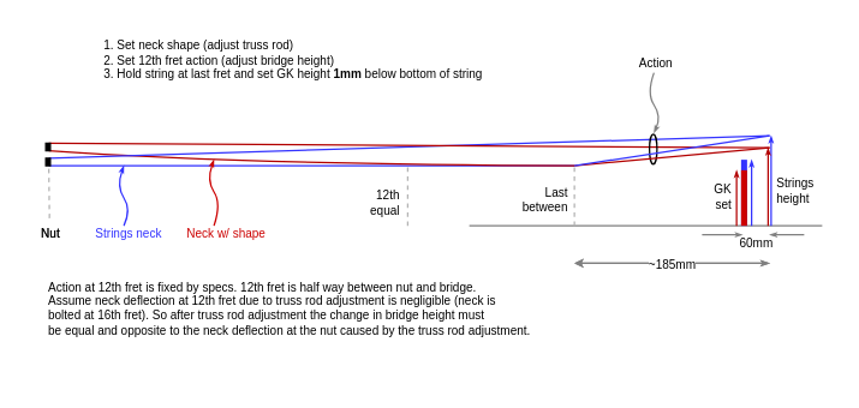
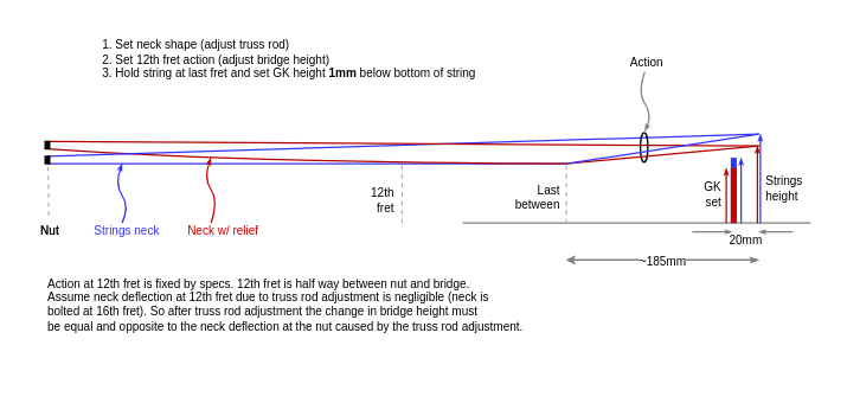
  <mxCell id="0" />
  <mxCell id="1" parent="0" />
  <mxCell id="2" value="" style="endArrow=none;html=1;strokeWidth=1;rounded=0;strokeColor=#808080;" edge="1" parent="1"><mxGeometry width="50" height="50" relative="1" as="geometry"><mxPoint x="312" y="150" as="sourcePoint" /><mxPoint x="547" y="150" as="targetPoint" /></mxGeometry></mxCell>
  <mxCell id="3" value="" style="endArrow=none;html=1;strokeWidth=1;fillColor=#0050ef;strokeColor=#3333FF;" edge="1" parent="1"><mxGeometry width="50" height="50" relative="1" as="geometry"><mxPoint x="32" y="110" as="sourcePoint" /><mxPoint x="382" y="110" as="targetPoint" /></mxGeometry></mxCell>
  <mxCell id="4" value="" style="curved=1;endArrow=none;html=1;strokeWidth=1;endFill=0;fillColor=#e51400;strokeColor=#B20000;" edge="1" parent="1"><mxGeometry width="50" height="50" relative="1" as="geometry"><mxPoint x="32" y="100" as="sourcePoint" /><mxPoint x="382" y="110" as="targetPoint" /><Array as="points"><mxPoint x="156" y="109" /></Array></mxGeometry></mxCell>
  <mxCell id="5" value="" style="endArrow=none;html=1;strokeWidth=1;fillColor=#0050ef;strokeColor=#3333FF;" edge="1" parent="1"><mxGeometry width="50" height="50" relative="1" as="geometry"><mxPoint x="32" y="105" as="sourcePoint" /><mxPoint x="512" y="90" as="targetPoint" /></mxGeometry></mxCell>
- <mxCell id="6" value="&lt;div&gt;12th&lt;/div&gt;&lt;div&gt;equal&lt;br&gt;&lt;/div&gt;" style="text;html=1;align=right;verticalAlign=middle;resizable=0;points=[];autosize=1;fontSize=8;connectable=0;" vertex="1" parent="1"><mxGeometry x="237" y="120" width="30" height="30" as="geometry" /></mxCell>
+ <mxCell id="6" value="&lt;div&gt;12th&lt;/div&gt;&lt;div&gt;fret&lt;br&gt;&lt;/div&gt;" style="text;html=1;align=right;verticalAlign=middle;resizable=0;points=[];autosize=1;fontSize=8;connectable=0;" vertex="1" parent="1"><mxGeometry x="237" y="120" width="30" height="30" as="geometry" /></mxCell>
  <mxCell id="7" value="&lt;div style=&quot;font-size: 8px&quot;&gt;Last&lt;br&gt;&lt;/div&gt;&lt;div&gt;between&lt;br&gt;&lt;/div&gt;" style="text;html=1;align=right;verticalAlign=middle;resizable=0;points=[];autosize=1;fontSize=8;connectable=0;" vertex="1" parent="1"><mxGeometry x="352" y="120" width="27" height="25" as="geometry" /></mxCell>
  <mxCell id="8" value="" style="endArrow=none;dashed=1;html=1;strokeWidth=1;fillColor=#ffcccc;strokeColor=#B3B3B3;" edge="1" parent="1"><mxGeometry width="50" height="50" relative="1" as="geometry"><mxPoint x="271" y="150" as="sourcePoint" /><mxPoint x="271" y="110" as="targetPoint" /></mxGeometry></mxCell>
  <mxCell id="9" value="" style="endArrow=none;dashed=1;html=1;strokeWidth=1;fillColor=#ffcccc;strokeColor=#B3B3B3;" edge="1" parent="1"><mxGeometry width="50" height="50" relative="1" as="geometry"><mxPoint x="32.452" y="145" as="sourcePoint" /><mxPoint x="32" y="110" as="targetPoint" /></mxGeometry></mxCell>
  <mxCell id="10" value="" style="endArrow=none;dashed=1;html=1;strokeWidth=1;fillColor=#ffcccc;strokeColor=#B3B3B3;" edge="1" parent="1"><mxGeometry width="50" height="50" relative="1" as="geometry"><mxPoint x="382" y="150" as="sourcePoint" /><mxPoint x="382" y="110" as="targetPoint" /></mxGeometry></mxCell>
  <mxCell id="11" value="&lt;div style=&quot;font-size: 8px&quot;&gt;Nut&lt;/div&gt;" style="text;html=1;align=center;verticalAlign=middle;resizable=0;points=[];autosize=1;fontSize=8;" vertex="1" parent="1"><mxGeometry x="20" y="145" width="25" height="20" as="geometry" /></mxCell>
  <mxCell id="12" value="&lt;div style=&quot;font-size: 8px&quot;&gt;Strings&lt;/div&gt;&lt;div&gt;height&lt;/div&gt;" style="text;html=1;align=left;verticalAlign=middle;resizable=0;points=[];autosize=1;fontSize=8;" vertex="1" parent="1"><mxGeometry x="515" y="112" width="35" height="30" as="geometry" /></mxCell>
  <mxCell id="13" value="" style="endArrow=none;html=1;strokeWidth=1;fontSize=8;strokeColor=#B20000;fillColor=#e51400;" edge="1" parent="1"><mxGeometry width="50" height="50" relative="1" as="geometry"><mxPoint x="32" y="95" as="sourcePoint" /><mxPoint x="512" y="98" as="targetPoint" /></mxGeometry></mxCell>
  <mxCell id="14" value="" style="endArrow=classicThin;html=1;strokeColor=#3333FF;strokeWidth=1;fontSize=8;endSize=2;endFill=1;" edge="1" parent="1"><mxGeometry width="50" height="50" relative="1" as="geometry"><mxPoint x="500" y="150" as="sourcePoint" /><mxPoint x="500" y="106" as="targetPoint" /></mxGeometry></mxCell>
  <mxCell id="15" value="" style="endArrow=classicThin;html=1;strokeColor=#B20000;strokeWidth=1;fontSize=8;endSize=2;fillColor=#e51400;endFill=1;" edge="1" parent="1"><mxGeometry width="50" height="50" relative="1" as="geometry"><mxPoint x="490" y="150" as="sourcePoint" /><mxPoint x="490" y="113" as="targetPoint" /></mxGeometry></mxCell>
  <mxCell id="16" value="&lt;div&gt;GK&lt;/div&gt;&lt;div&gt;set&lt;br&gt;&lt;/div&gt;" style="text;html=1;align=right;verticalAlign=middle;resizable=0;points=[];autosize=1;fontSize=8;" vertex="1" parent="1"><mxGeometry x="455" y="119" width="33" height="24" as="geometry" /></mxCell>
  <mxCell id="17" value="" style="rounded=0;whiteSpace=wrap;html=1;fontFamily=Times New Roman;fontSize=8;fillColor=#000000;connectable=0;" vertex="1" parent="1"><mxGeometry x="30" y="105" width="3" height="5" as="geometry" /></mxCell>
  <mxCell id="18" value="" style="rounded=0;whiteSpace=wrap;html=1;fontFamily=Times New Roman;fontSize=8;fillColor=#000000;" vertex="1" parent="1"><mxGeometry x="30" y="95" width="3" height="5" as="geometry" /></mxCell>
  <mxCell id="19" value="Strings neck" style="text;html=1;align=center;verticalAlign=middle;resizable=0;points=[];autosize=1;fontSize=8;fontFamily=Helvetica;fontColor=#3333FF;" vertex="1" parent="1"><mxGeometry x="55" y="145" width="60" height="20" as="geometry" /></mxCell>
- <mxCell id="20" value="Neck w/ shape" style="text;html=1;align=center;verticalAlign=middle;resizable=0;points=[];autosize=1;fontSize=8;fontFamily=Helvetica;fontColor=#CC0000;allowArrows=0;" vertex="1" parent="1"><mxGeometry x="120" y="145" width="60" height="20" as="geometry" /></mxCell>
+ <mxCell id="20" value="Neck w/ relief" style="text;html=1;align=center;verticalAlign=middle;resizable=0;points=[];autosize=1;fontSize=8;fontFamily=Helvetica;fontColor=#CC0000;allowArrows=0;" vertex="1" parent="1"><mxGeometry x="120" y="145" width="60" height="20" as="geometry" /></mxCell>
  <mxCell id="21" value="" style="curved=1;endArrow=classicThin;html=1;strokeWidth=1;fontFamily=Helvetica;fontSize=8;fontColor=#CC0000;startSize=2;endFill=1;endSize=2;strokeColor=#CC0000;" edge="1" parent="1"><mxGeometry width="50" height="50" relative="1" as="geometry"><mxPoint x="142" y="150" as="sourcePoint" /><mxPoint x="142" y="106" as="targetPoint" /><Array as="points"><mxPoint x="147" y="135" /><mxPoint x="137" y="120" /></Array></mxGeometry></mxCell>
  <mxCell id="22" value="" style="curved=1;endArrow=classicThin;html=1;strokeWidth=1;fontFamily=Helvetica;fontSize=8;fontColor=#CC0000;startSize=2;endFill=1;endSize=2;fillColor=#0050ef;strokeColor=#3333FF;" edge="1" parent="1"><mxGeometry width="50" height="50" relative="1" as="geometry"><mxPoint x="82" y="150" as="sourcePoint" /><mxPoint x="82" y="110" as="targetPoint" /><Array as="points"><mxPoint x="87" y="139" /><mxPoint x="77" y="124" /></Array></mxGeometry></mxCell>
  <mxCell id="23" value="&lt;div&gt;1. Set neck shape (adjust truss rod)&lt;/div&gt;&lt;div&gt;2. Set 12th fret action (adjust bridge height)&lt;/div&gt;&lt;div&gt;3. Hold string at last fret and set GK height &lt;b&gt;1mm &lt;/b&gt;below bottom of string&lt;br&gt;&lt;/div&gt;" style="text;html=1;align=left;verticalAlign=middle;resizable=0;points=[];autosize=1;fontSize=8;fontFamily=Helvetica;" vertex="1" parent="1"><mxGeometry x="67" y="20" width="270" height="40" as="geometry" /></mxCell>
  <mxCell id="24" value="" style="ellipse;whiteSpace=wrap;html=1;fontFamily=Helvetica;fontSize=8;fontColor=#CC0000;connectable=0;fillColor=none;" vertex="1" parent="1"><mxGeometry x="432" y="89" width="5" height="20" as="geometry" /></mxCell>
  <mxCell id="25" value="" style="curved=1;endArrow=none;html=1;strokeWidth=1;fontFamily=Helvetica;fontSize=8;fontColor=#CC0000;startSize=2;endFill=0;endSize=2;fillColor=#0050ef;startArrow=classicThin;startFill=1;strokeColor=#808080;" edge="1" parent="1"><mxGeometry width="50" height="50" relative="1" as="geometry"><mxPoint x="435" y="88" as="sourcePoint" /><mxPoint x="435" y="48" as="targetPoint" /><Array as="points"><mxPoint x="440" y="77" /><mxPoint x="430" y="62" /></Array></mxGeometry></mxCell>
  <mxCell id="26" value="Action" style="text;html=1;align=center;verticalAlign=middle;resizable=0;points=[];autosize=1;fontSize=8;fontFamily=Helvetica;" vertex="1" parent="1"><mxGeometry x="416" y="32" width="40" height="20" as="geometry" /></mxCell>
  <mxCell id="27" value="" style="endArrow=classicThin;html=1;strokeColor=#3333FF;strokeWidth=1;fontSize=8;endSize=2;endFill=1;" edge="1" parent="1"><mxGeometry width="50" height="50" relative="1" as="geometry"><mxPoint x="513" y="150" as="sourcePoint" /><mxPoint x="513" y="90" as="targetPoint" /></mxGeometry></mxCell>
  <mxCell id="28" value="" style="endArrow=classicThin;html=1;strokeColor=#B20000;strokeWidth=1;fontSize=8;endSize=2;fillColor=#e51400;endFill=1;" edge="1" parent="1"><mxGeometry width="50" height="50" relative="1" as="geometry"><mxPoint x="511" y="150" as="sourcePoint" /><mxPoint x="511" y="98" as="targetPoint" /></mxGeometry></mxCell>
  <mxCell id="29" value="" style="endArrow=none;html=1;strokeWidth=1;fontSize=8;strokeColor=#B20000;fillColor=#e51400;" edge="1" parent="1"><mxGeometry width="50" height="50" relative="1" as="geometry"><mxPoint x="382" y="110" as="sourcePoint" /><mxPoint x="512" y="98" as="targetPoint" /></mxGeometry></mxCell>
  <mxCell id="30" value="" style="endArrow=none;html=1;strokeWidth=1;fillColor=#0050ef;strokeColor=#3333FF;" edge="1" parent="1"><mxGeometry width="50" height="50" relative="1" as="geometry"><mxPoint x="382" y="110" as="sourcePoint" /><mxPoint x="512" y="90" as="targetPoint" /></mxGeometry></mxCell>
  <mxCell id="31" value="&lt;div style=&quot;font-size: 8px&quot;&gt;Nut&lt;/div&gt;" style="text;html=1;align=center;verticalAlign=middle;resizable=0;points=[];autosize=1;fontSize=8;" vertex="1" parent="1"><mxGeometry x="20" y="145" width="25" height="20" as="geometry" /></mxCell>
  <mxCell id="32" value="" style="rounded=0;whiteSpace=wrap;html=1;fontFamily=Times New Roman;fontSize=8;connectable=0;fillColor=#3333FF;strokeColor=none;" vertex="1" parent="1"><mxGeometry x="493" y="106" width="4" height="44" as="geometry" /></mxCell>
  <mxCell id="33" value="" style="rounded=0;whiteSpace=wrap;html=1;fontFamily=Times New Roman;fontSize=8;connectable=0;fillColor=#CC0000;strokeColor=none;" vertex="1" parent="1"><mxGeometry x="493" y="113" width="4" height="37" as="geometry" /></mxCell>
  <mxCell id="34" value="" style="endArrow=classicThin;startArrow=classic;html=1;strokeColor=#808080;strokeWidth=1;fontFamily=Helvetica;fontSize=8;fontColor=#000000;endFill=1;endSize=3;startSize=3;" edge="1" parent="1"><mxGeometry width="50" height="50" relative="1" as="geometry"><mxPoint x="382" y="175" as="sourcePoint" /><mxPoint x="512" y="175" as="targetPoint" /></mxGeometry></mxCell>
  <mxCell id="35" value="&lt;div&gt;~185mm&lt;/div&gt;" style="edgeLabel;html=1;align=center;verticalAlign=middle;resizable=0;points=[];fontSize=8;fontFamily=Helvetica;fontColor=#000000;" vertex="1" connectable="0" parent="34"><mxGeometry x="0.174" y="-1" relative="1" as="geometry"><mxPoint x="-11.33" y="-1" as="offset" /></mxGeometry></mxCell>
- <mxCell id="36" value="60mm" style="text;html=1;align=center;verticalAlign=middle;resizable=0;points=[];autosize=1;fontSize=8;fontFamily=Helvetica;fontColor=#000000;" vertex="1" parent="1"><mxGeometry x="485" y="152" width="35" height="20" as="geometry" /></mxCell>
+ <mxCell id="36" value="20mm" style="text;html=1;align=center;verticalAlign=middle;resizable=0;points=[];autosize=1;fontSize=8;fontFamily=Helvetica;fontColor=#000000;" vertex="1" parent="1"><mxGeometry x="485" y="152" width="35" height="20" as="geometry" /></mxCell>
  <mxCell id="37" value="" style="endArrow=classicThin;startArrow=classic;html=1;strokeColor=#808080;strokeWidth=1;fontFamily=Helvetica;fontSize=8;fontColor=#000000;endFill=1;endSize=3;startSize=3;" edge="1" parent="1"><mxGeometry width="50" height="50" relative="1" as="geometry"><mxPoint x="382" y="175" as="sourcePoint" /><mxPoint x="512" y="175" as="targetPoint" /></mxGeometry></mxCell>
  <mxCell id="38" value="&lt;div&gt;~185mm&lt;/div&gt;" style="edgeLabel;html=1;align=center;verticalAlign=middle;resizable=0;points=[];fontSize=8;fontFamily=Helvetica;fontColor=#000000;" vertex="1" connectable="0" parent="37"><mxGeometry x="0.174" y="-1" relative="1" as="geometry"><mxPoint x="-11.33" y="-1" as="offset" /></mxGeometry></mxCell>
  <mxCell id="39" value="" style="endArrow=classicThin;html=1;strokeColor=#808080;strokeWidth=1;fontFamily=Helvetica;fontSize=8;fontColor=#000000;jumpSize=6;startSize=8;endSize=2;endFill=1;" edge="1" parent="1"><mxGeometry width="50" height="50" relative="1" as="geometry"><mxPoint x="467" y="156" as="sourcePoint" /><mxPoint x="494" y="156" as="targetPoint" /></mxGeometry></mxCell>
  <mxCell id="40" value="" style="endArrow=classicThin;html=1;strokeColor=#808080;strokeWidth=1;fontFamily=Helvetica;fontSize=8;fontColor=#000000;jumpSize=6;startSize=8;endSize=2;endFill=1;" edge="1" parent="1"><mxGeometry width="50" height="50" relative="1" as="geometry"><mxPoint x="535" y="156" as="sourcePoint" /><mxPoint x="512" y="156" as="targetPoint" /></mxGeometry></mxCell>
  <mxCell id="41" value="&lt;div&gt;Action at 12th fret is fixed by specs. 12th fret is half way between nut and bridge.&lt;/div&gt;&lt;div&gt;Assume neck deflection at 12th fret due to truss rod adjustment is negligible (neck is &lt;br&gt;&lt;/div&gt;&lt;div&gt;bolted at 16th fret). So after truss rod adjustment the change in bridge height must &lt;br&gt;&lt;/div&gt;&lt;div&gt;be equal and opposite to the neck deflection at the nut caused by the truss rod adjustment.&lt;br&gt;&lt;/div&gt;&lt;div&gt;&lt;br&gt;&lt;/div&gt;&lt;div&gt;&lt;br&gt;&lt;/div&gt;" style="text;html=1;align=left;verticalAlign=middle;resizable=0;points=[];autosize=1;fontSize=8;fontFamily=Helvetica;fontColor=#000000;" vertex="1" parent="1"><mxGeometry x="30" y="180" width="340" height="70" as="geometry" /></mxCell>
